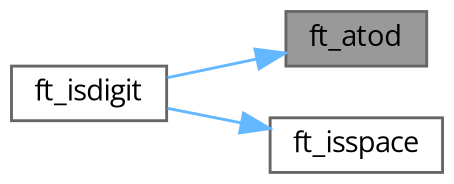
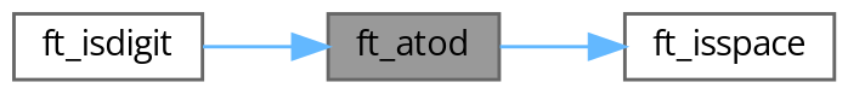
  digraph {
    fontname="Open Sans"
    rankdir=LR
    node [color=grey40 fillcolor=white fontname="Open Sans" fontsize=10 shape=box style=filled]
    edge [color=steelblue1 fontname="Open Sans" fontsize=10 labelfontname=Helvetica labelfontsize=10 style=solid]
    n1 [color=gray40 fillcolor=grey60 fontcolor=black height=0.2 label=ft_atod width=0.4]
    n2 [height=0.2 label=ft_isspace width=0.4]
    n3 [height=0.2 label=ft_isdigit width=0.4]
-   n3 -> n2
+   n1 -> n2
    n3 -> n1
  }
